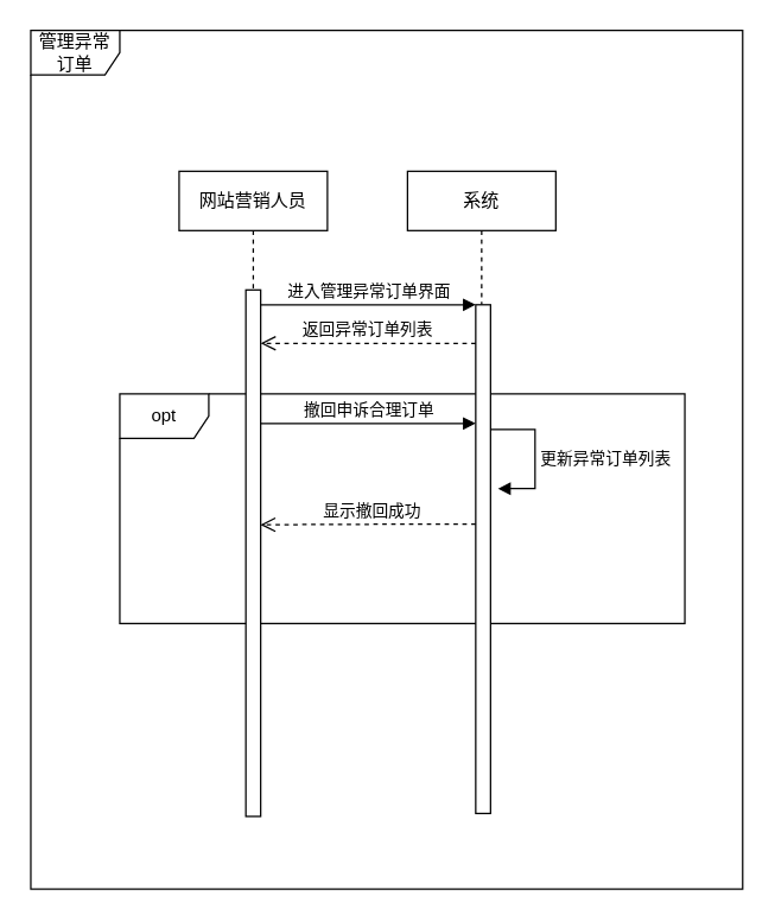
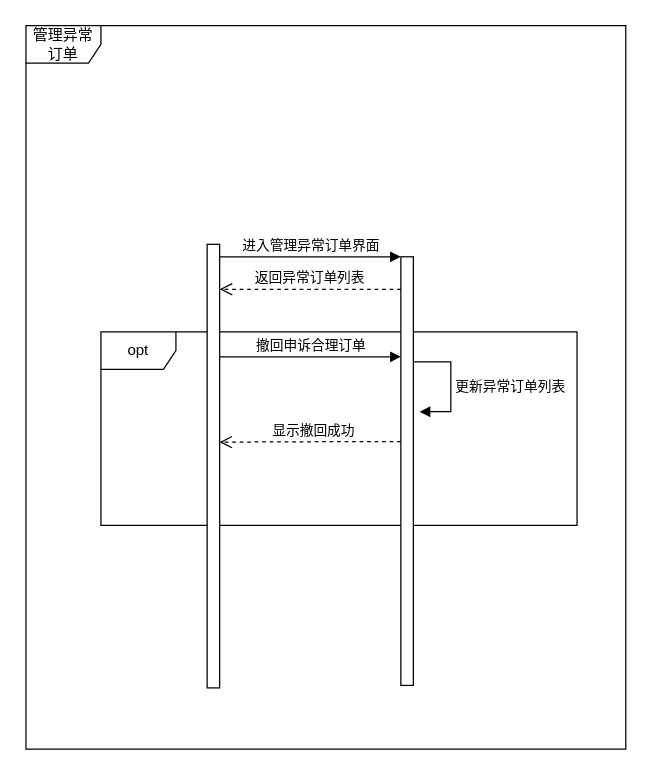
  <mxCell id="0" />
  <mxCell id="1" parent="0" />
  <mxCell id="2" value="管理异常订单" style="shape=umlFrame;whiteSpace=wrap;html=1;" parent="1" vertex="1"><mxGeometry x="20" y="20" width="480" height="579" as="geometry" /></mxCell>
  <mxCell id="3" value="opt" style="shape=umlFrame;whiteSpace=wrap;html=1;" parent="1" vertex="1"><mxGeometry x="80" y="265" width="381" height="155" as="geometry" /></mxCell>
- <mxCell id="4" value="网站营销人员" style="shape=umlLifeline;perimeter=lifelinePerimeter;whiteSpace=wrap;html=1;container=1;collapsible=0;recursiveResize=0;outlineConnect=0;" parent="1" vertex="1"><mxGeometry x="120" y="115" width="100" height="80" as="geometry" /></mxCell>
- <mxCell id="5" value="系统" style="shape=umlLifeline;perimeter=lifelinePerimeter;whiteSpace=wrap;html=1;container=1;collapsible=0;recursiveResize=0;outlineConnect=0;" parent="1" vertex="1"><mxGeometry x="274" y="115" width="100" height="90" as="geometry" /></mxCell>
  <mxCell id="6" value="" style="html=1;points=[];perimeter=orthogonalPerimeter;" parent="1" vertex="1"><mxGeometry x="165" y="195" width="10" height="355" as="geometry" /></mxCell>
  <mxCell id="7" value="" style="html=1;points=[];perimeter=orthogonalPerimeter;" parent="1" vertex="1"><mxGeometry x="320" y="205" width="10" height="343" as="geometry" /></mxCell>
  <mxCell id="8" value="进入管理异常订单界面" style="html=1;verticalAlign=bottom;endArrow=block;entryX=0;entryY=0;" parent="1" source="6" target="7" edge="1"><mxGeometry relative="1" as="geometry"><mxPoint x="250" y="205" as="sourcePoint" /></mxGeometry></mxCell>
  <mxCell id="9" value="返回异常订单列表" style="html=1;verticalAlign=bottom;endArrow=open;dashed=1;endSize=8;" parent="1" source="7" target="6" edge="1"><mxGeometry relative="1" as="geometry"><mxPoint x="174" y="285" as="targetPoint" /><Array as="points"><mxPoint x="250" y="231" /></Array></mxGeometry></mxCell>
  <mxCell id="10" value="撤回申诉合理订单" style="html=1;verticalAlign=bottom;endArrow=block;" parent="1" target="7" edge="1"><mxGeometry relative="1" as="geometry"><mxPoint x="175" y="285" as="sourcePoint" /><mxPoint x="245" y="285" as="targetPoint" /></mxGeometry></mxCell>
  <mxCell id="11" value="显示撤回成功" style="html=1;verticalAlign=bottom;endArrow=open;dashed=1;endSize=8;entryX=0.98;entryY=0.446;entryDx=0;entryDy=0;entryPerimeter=0;" parent="1" source="7" edge="1" target="6"><mxGeometry x="-0.035" relative="1" as="geometry"><mxPoint x="178" y="311" as="targetPoint" /><mxPoint x="245" y="325" as="sourcePoint" /><mxPoint as="offset" /><Array as="points"><mxPoint x="252" y="353" /></Array></mxGeometry></mxCell>
  <mxCell id="12" value="更新异常订单列表" style="edgeStyle=orthogonalEdgeStyle;html=1;align=left;spacingLeft=2;endArrow=block;rounded=0;entryX=1;entryY=0;" parent="1" edge="1"><mxGeometry x="0.053" relative="1" as="geometry"><mxPoint x="330" y="289" as="sourcePoint" /><Array as="points"><mxPoint x="330" y="289" /><mxPoint x="360" y="289" /><mxPoint x="360" y="329" /></Array><mxPoint x="335" y="329" as="targetPoint" /><mxPoint as="offset" /></mxGeometry></mxCell>
